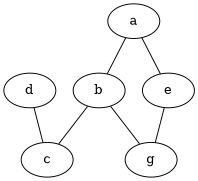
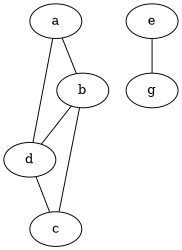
  graph {
    a [height=0.5 width=0.75]
    b [height=0.5 width=0.75]
    d [height=0.5 width=0.75]
    c [height=0.5 width=0.75]
    e [height=0.5 width=0.75]
    g [height=0.5 width=0.75]
    a -- b
-   a -- e
-   b -- g
+   a -- d
+   b -- d
    b -- c
    d -- c
    e -- g
  }
